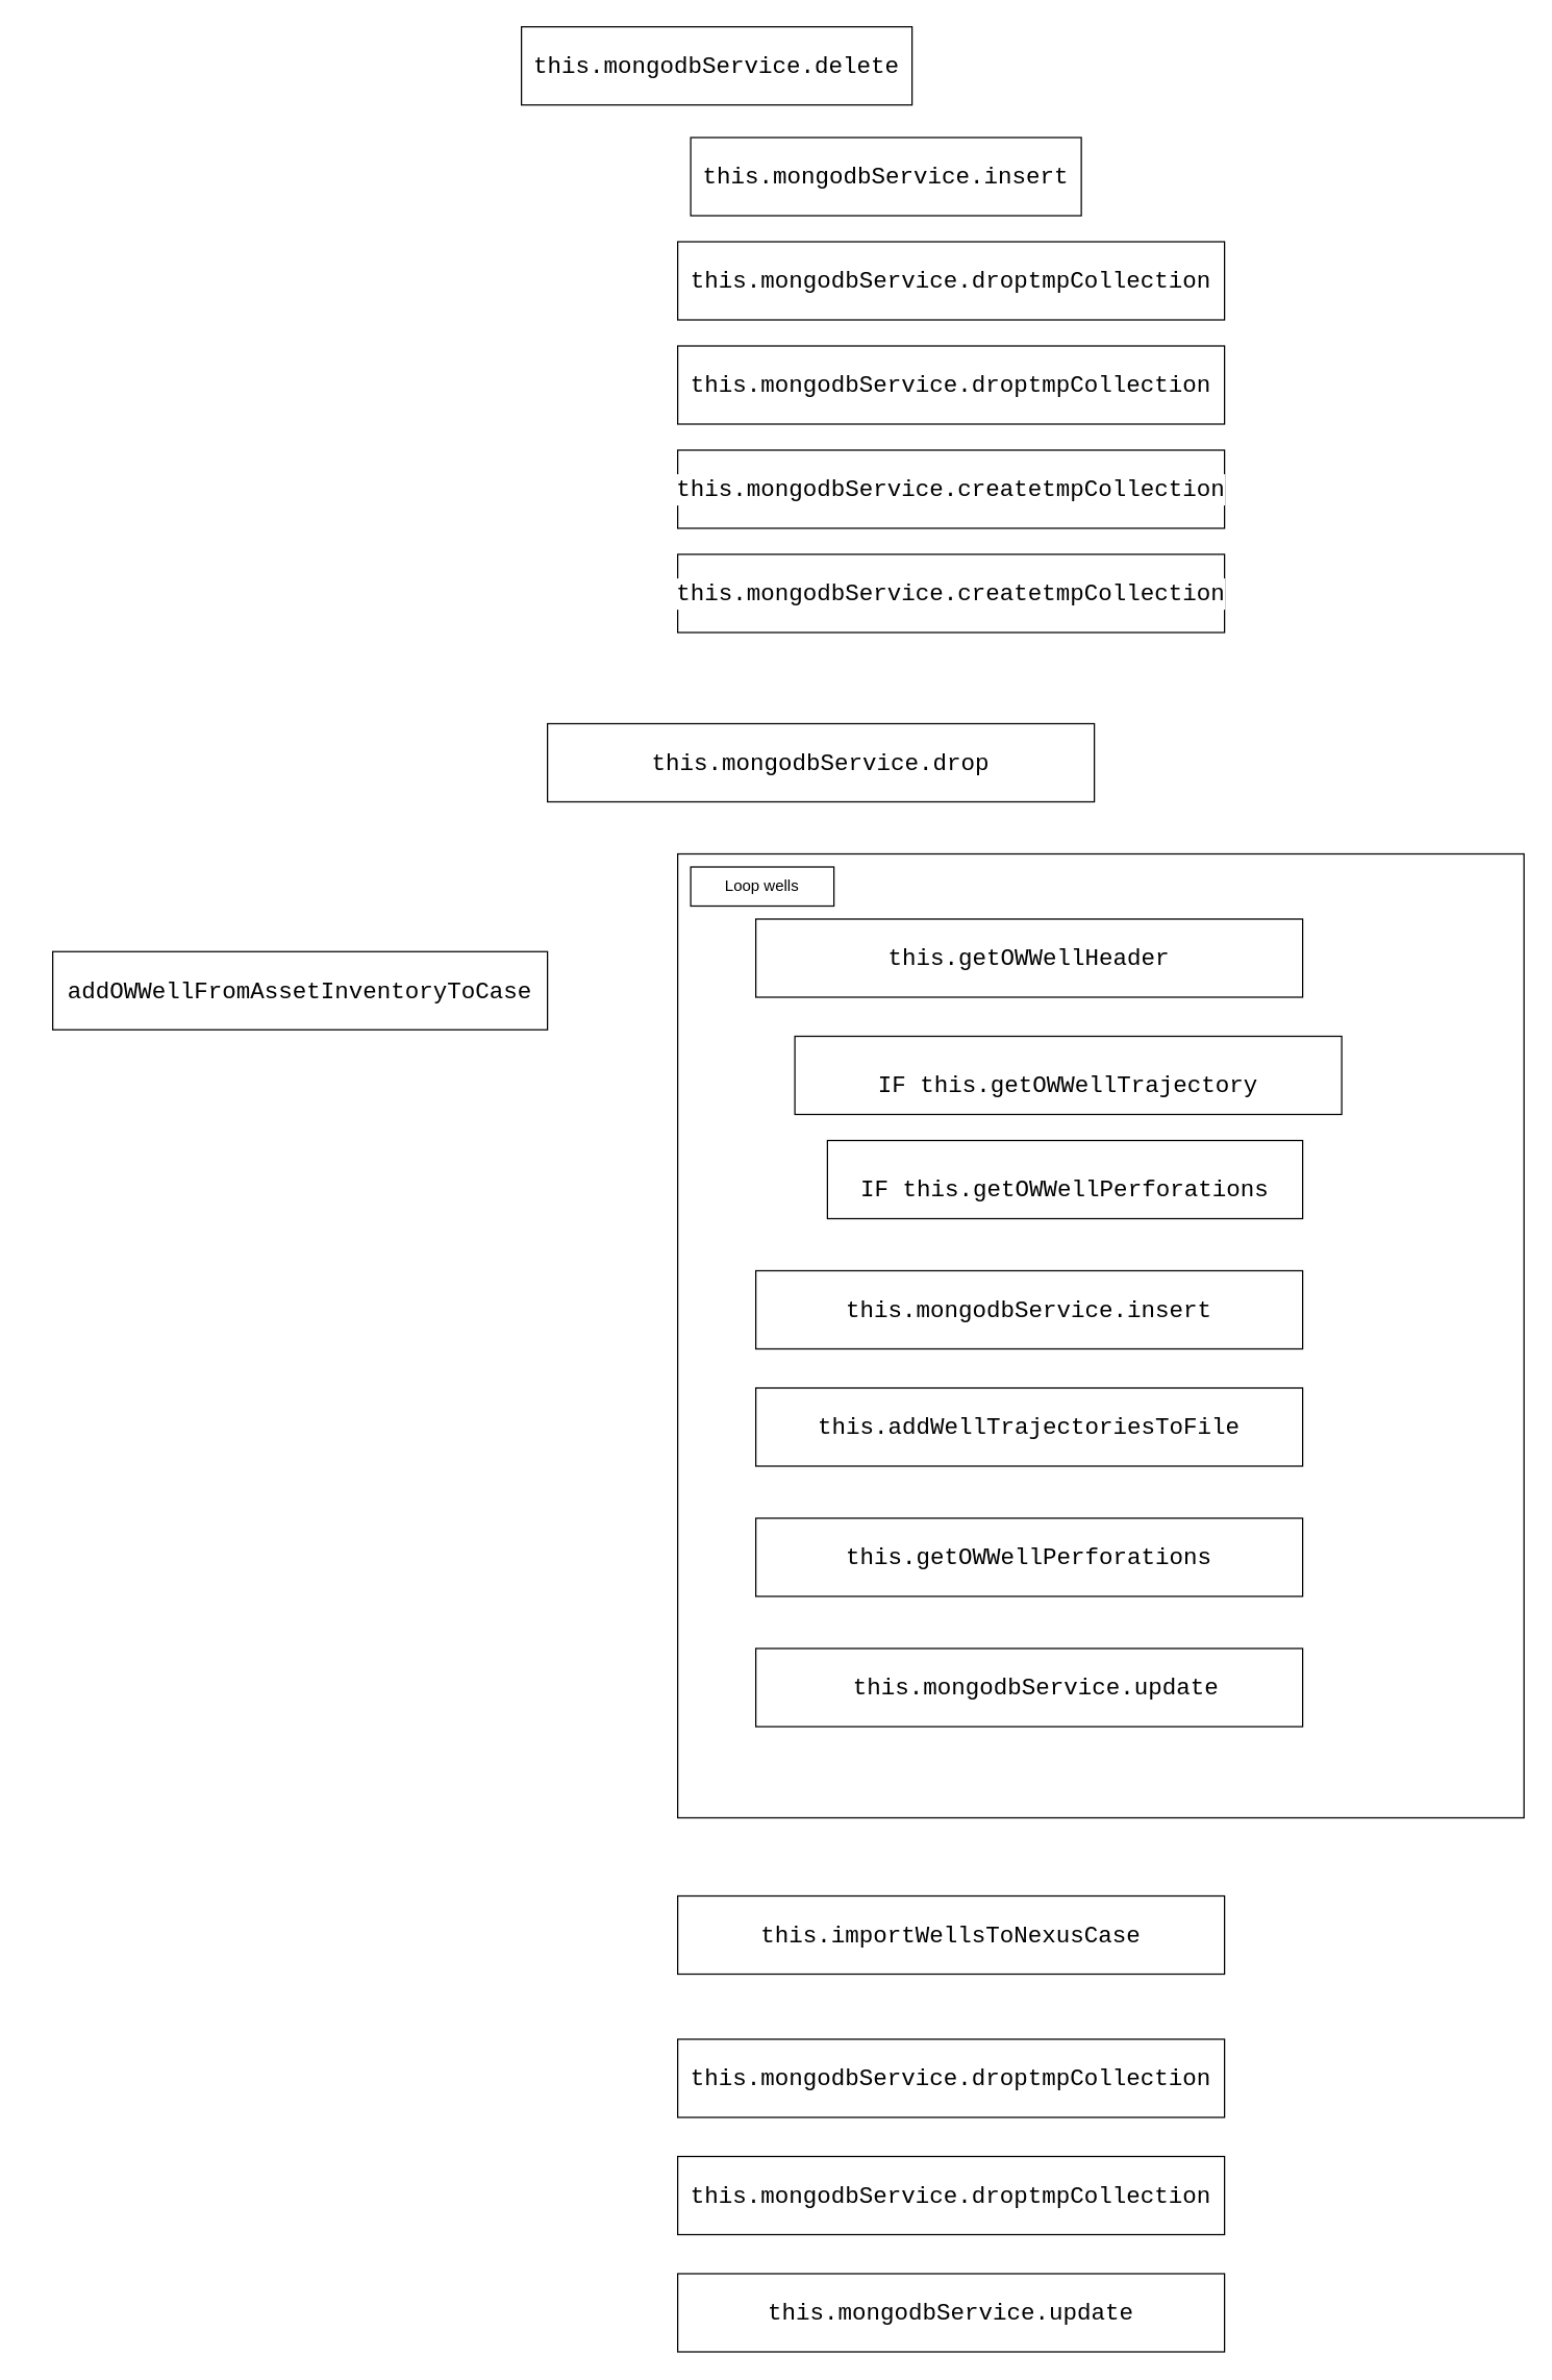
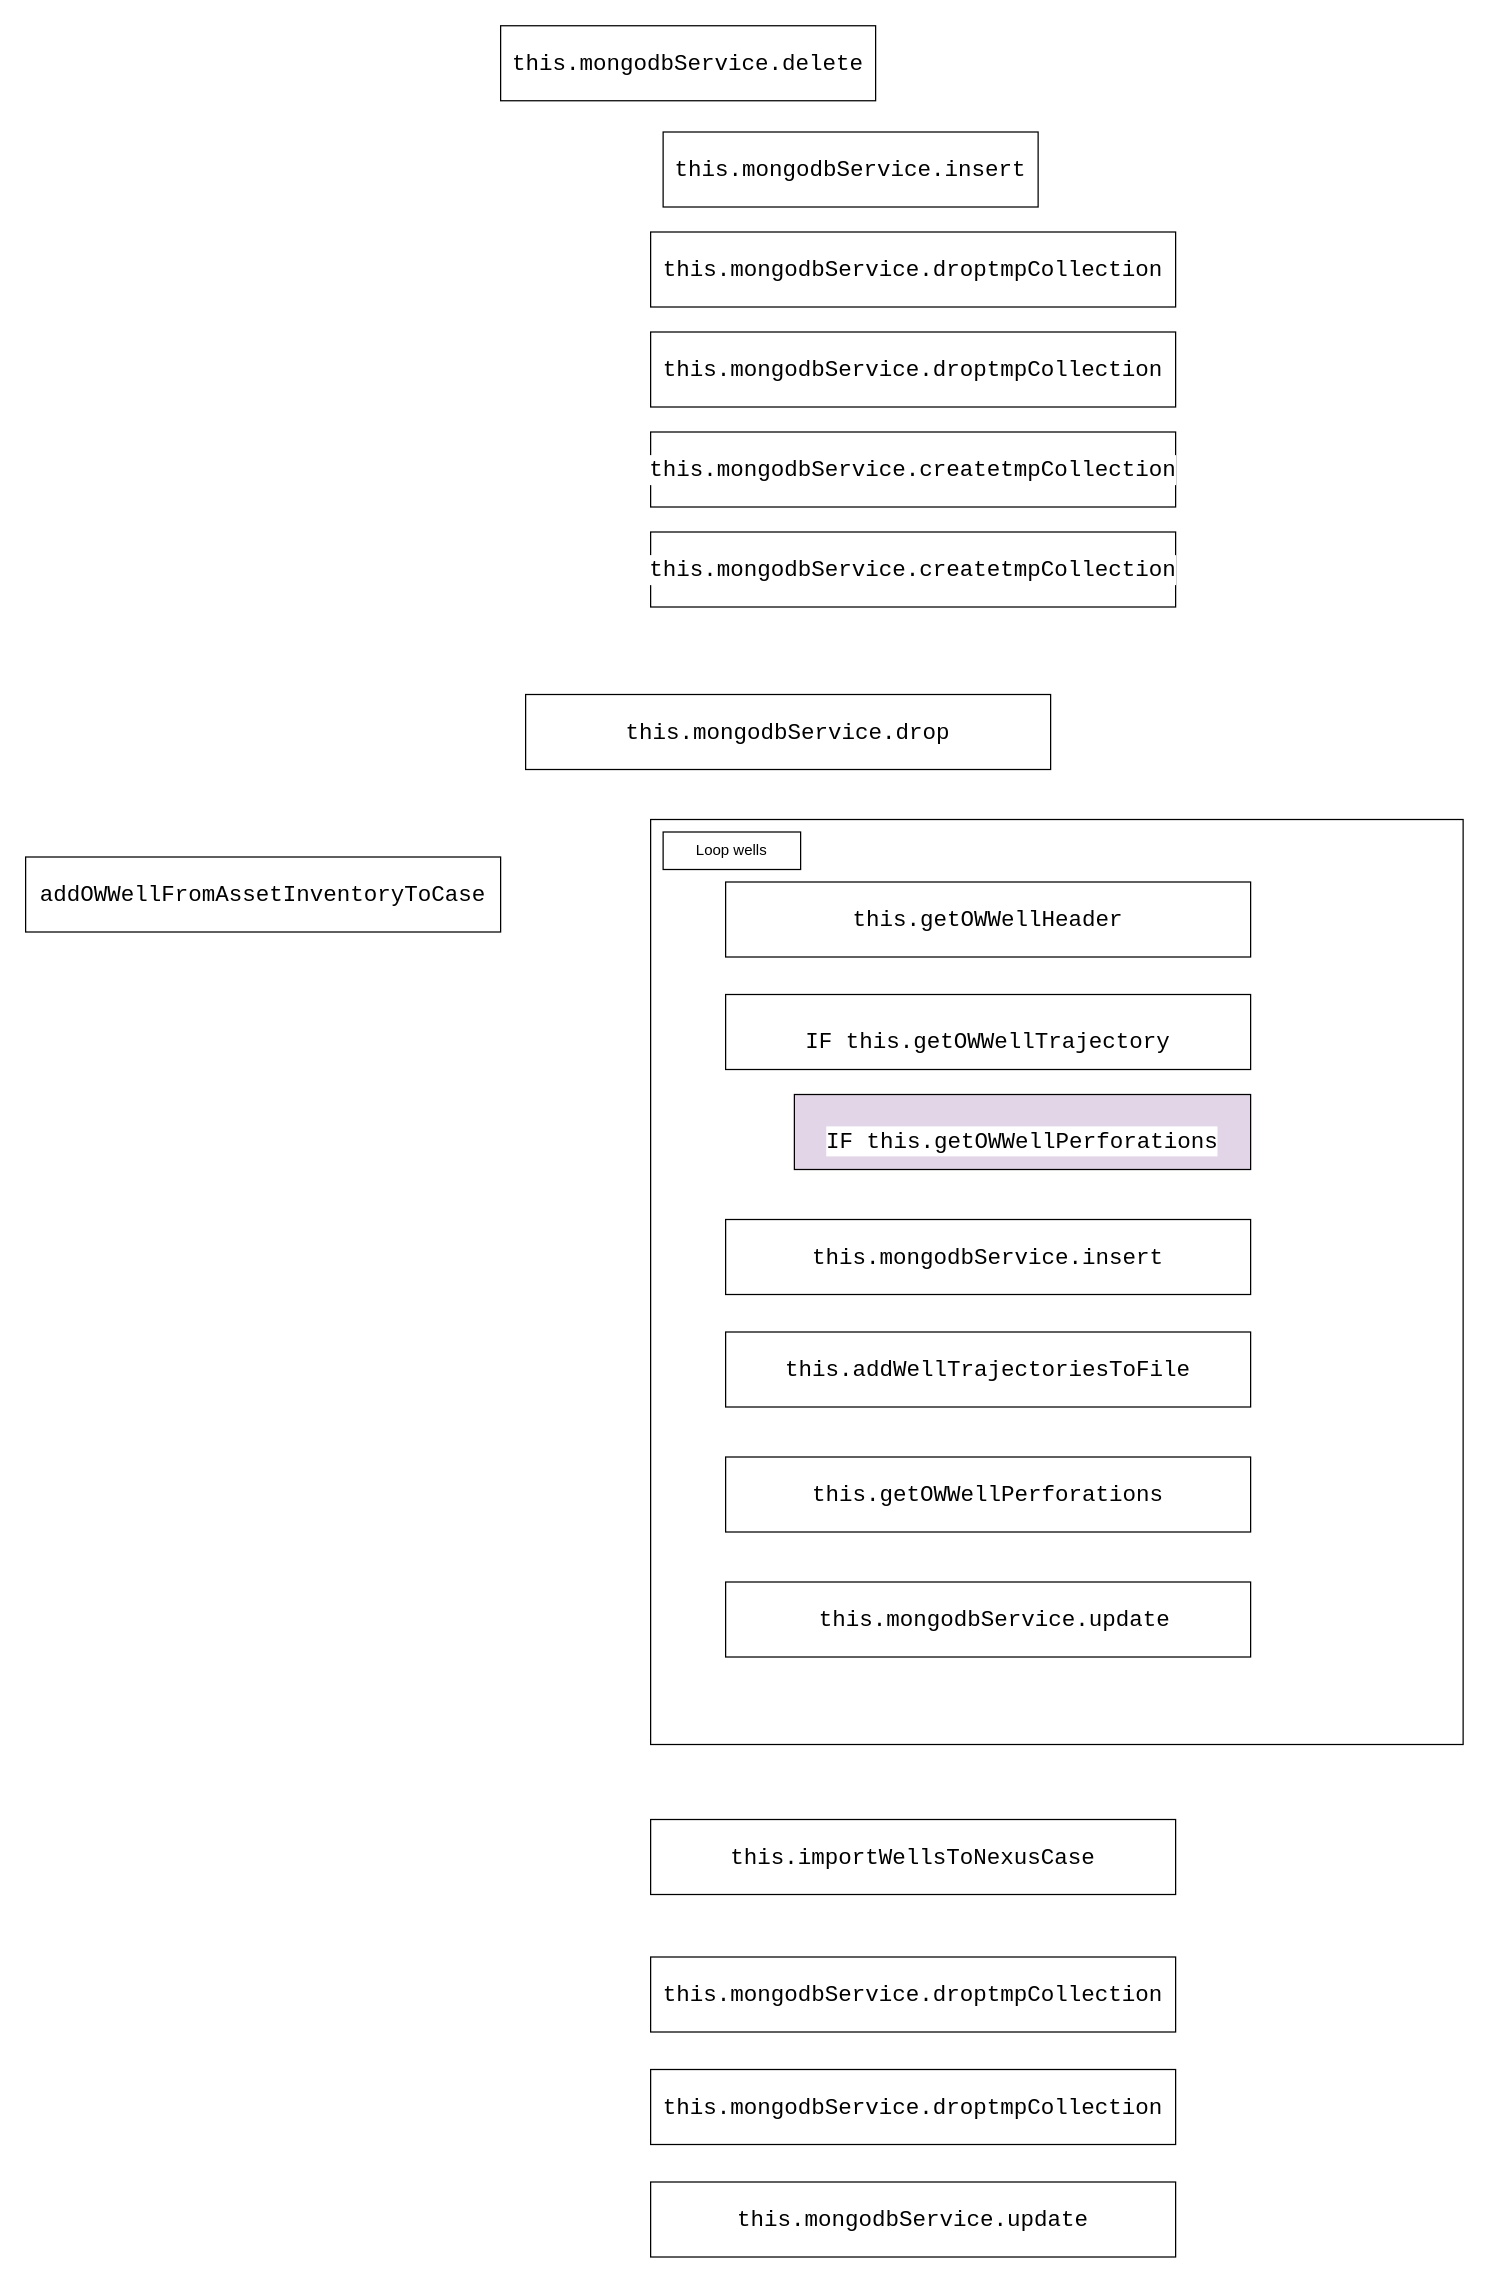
  <mxCell id="0" />
  <mxCell id="1" parent="0" />
- <mxCell id="2" value="&lt;div style=&quot;background-color: rgb(255, 255, 255); font-family: Consolas, &amp;quot;Courier New&amp;quot;, monospace; font-size: 18px; line-height: 24px;&quot;&gt;addOWWellFromAssetInventoryToCase&lt;/div&gt;" style="rounded=0;whiteSpace=wrap;html=1;" vertex="1" parent="1"><mxGeometry x="40" y="730" width="380" height="60" as="geometry" /></mxCell>
+ <mxCell id="2" value="&lt;div style=&quot;background-color: rgb(255, 255, 255); font-family: Consolas, &amp;quot;Courier New&amp;quot;, monospace; font-size: 18px; line-height: 24px;&quot;&gt;addOWWellFromAssetInventoryToCase&lt;/div&gt;" style="rounded=0;whiteSpace=wrap;html=1;" vertex="1" parent="1"><mxGeometry x="20" y="685" width="380" height="60" as="geometry" /></mxCell>
  <mxCell id="3" value="&lt;div style=&quot;background-color: rgb(255, 255, 255); font-family: Consolas, &amp;quot;Courier New&amp;quot;, monospace; font-size: 18px; line-height: 24px;&quot;&gt;this.mongodbService.delete&lt;/div&gt;" style="rounded=0;whiteSpace=wrap;html=1;" vertex="1" parent="1"><mxGeometry x="400" y="20" width="300" height="60" as="geometry" /></mxCell>
  <mxCell id="4" value="&lt;div style=&quot;background-color: rgb(255, 255, 255); font-family: Consolas, &amp;quot;Courier New&amp;quot;, monospace; font-size: 18px; line-height: 24px;&quot;&gt;&lt;br&gt;&lt;/div&gt;" style="rounded=0;whiteSpace=wrap;html=1;align=left;" vertex="1" parent="1"><mxGeometry x="520" y="655" width="650" height="740" as="geometry" /></mxCell>
  <mxCell id="5" value="&lt;div style=&quot;background-color: rgb(255, 255, 255); font-family: Consolas, &amp;quot;Courier New&amp;quot;, monospace; font-size: 18px; line-height: 24px;&quot;&gt;this.mongodbService.droptmpCollection&lt;/div&gt;" style="rounded=0;whiteSpace=wrap;html=1;" vertex="1" parent="1"><mxGeometry x="520" y="185" width="420" height="60" as="geometry" /></mxCell>
  <mxCell id="6" value="&lt;div style=&quot;background-color: rgb(255, 255, 255); font-family: Consolas, &amp;quot;Courier New&amp;quot;, monospace; font-size: 18px; line-height: 24px;&quot;&gt;this.mongodbService.droptmpCollection&lt;/div&gt;" style="rounded=0;whiteSpace=wrap;html=1;" vertex="1" parent="1"><mxGeometry x="520" y="265" width="420" height="60" as="geometry" /></mxCell>
  <mxCell id="7" value="&lt;div style=&quot;background-color: rgb(255, 255, 255); font-family: Consolas, &amp;quot;Courier New&amp;quot;, monospace; font-size: 18px; line-height: 24px;&quot;&gt;this.mongodbService.createtmpCollection&lt;/div&gt;" style="rounded=0;whiteSpace=wrap;html=1;" vertex="1" parent="1"><mxGeometry x="520" y="345" width="420" height="60" as="geometry" /></mxCell>
  <mxCell id="8" value="&lt;div style=&quot;background-color: rgb(255, 255, 255); font-family: Consolas, &amp;quot;Courier New&amp;quot;, monospace; font-size: 18px; line-height: 24px;&quot;&gt;this.mongodbService.createtmpCollection&lt;/div&gt;" style="rounded=0;whiteSpace=wrap;html=1;" vertex="1" parent="1"><mxGeometry x="520" y="425" width="420" height="60" as="geometry" /></mxCell>
  <mxCell id="9" value="&lt;div style=&quot;background-color: rgb(255, 255, 255); font-family: Consolas, &amp;quot;Courier New&amp;quot;, monospace; font-size: 18px; line-height: 24px;&quot;&gt;this.mongodbService.drop&lt;/div&gt;" style="rounded=0;whiteSpace=wrap;html=1;" vertex="1" parent="1"><mxGeometry x="420" y="555" width="420" height="60" as="geometry" /></mxCell>
  <mxCell id="10" value="&lt;div style=&quot;background-color: rgb(255, 255, 255); font-family: Consolas, &amp;quot;Courier New&amp;quot;, monospace; font-size: 18px; line-height: 24px;&quot;&gt;this.mongodbService.insert&lt;/div&gt;" style="rounded=0;whiteSpace=wrap;html=1;" vertex="1" parent="1"><mxGeometry x="530" y="105" width="300" height="60" as="geometry" /></mxCell>
  <mxCell id="11" value="Loop wells" style="rounded=0;whiteSpace=wrap;html=1;" vertex="1" parent="1"><mxGeometry x="530" y="665" width="110" height="30" as="geometry" /></mxCell>
  <mxCell id="12" value="&lt;div style=&quot;background-color: rgb(255, 255, 255); font-family: Consolas, &amp;quot;Courier New&amp;quot;, monospace; font-size: 18px; line-height: 24px;&quot;&gt;this&lt;span style=&quot;&quot;&gt;.&lt;/span&gt;getOWWellHeader&lt;/div&gt;" style="rounded=0;whiteSpace=wrap;html=1;" vertex="1" parent="1"><mxGeometry x="580" y="705" width="420" height="60" as="geometry" /></mxCell>
- <mxCell id="13" value="&lt;br&gt;&lt;div style=&quot;color: rgb(0, 0, 0); background-color: rgb(255, 255, 255); font-family: Consolas, &amp;quot;Courier New&amp;quot;, monospace; font-weight: normal; font-size: 18px; line-height: 24px;&quot;&gt;&lt;div&gt;&lt;span style=&quot;color: #000000;&quot;&gt;IF this.getOWWellTrajectory&lt;/span&gt;&lt;/div&gt;&lt;/div&gt;" style="rounded=0;whiteSpace=wrap;html=1;" vertex="1" parent="1"><mxGeometry x="610" y="795" width="420" height="60" as="geometry" /></mxCell>
+ <mxCell id="13" value="&lt;br&gt;&lt;div style=&quot;color: rgb(0, 0, 0); background-color: rgb(255, 255, 255); font-family: Consolas, &amp;quot;Courier New&amp;quot;, monospace; font-weight: normal; font-size: 18px; line-height: 24px;&quot;&gt;&lt;div&gt;&lt;span style=&quot;color: #000000;&quot;&gt;IF this.getOWWellTrajectory&lt;/span&gt;&lt;/div&gt;&lt;/div&gt;" style="rounded=0;whiteSpace=wrap;html=1;" vertex="1" parent="1"><mxGeometry x="580" y="795" width="420" height="60" as="geometry" /></mxCell>
  <mxCell id="14" value="&lt;div style=&quot;background-color: rgb(255, 255, 255); font-family: Consolas, &amp;quot;Courier New&amp;quot;, monospace; font-size: 18px; line-height: 24px;&quot;&gt;&lt;div style=&quot;line-height: 24px;&quot;&gt;this.mongodbService.insert&lt;/div&gt;&lt;/div&gt;" style="rounded=0;whiteSpace=wrap;html=1;" vertex="1" parent="1"><mxGeometry x="580" y="975" width="420" height="60" as="geometry" /></mxCell>
- <mxCell id="15" value="&lt;br&gt;&lt;div style=&quot;color: rgb(0, 0, 0); background-color: rgb(255, 255, 255); font-family: Consolas, &amp;quot;Courier New&amp;quot;, monospace; font-weight: normal; font-size: 18px; line-height: 24px;&quot;&gt;&lt;div&gt;&lt;span style=&quot;color: #000000;&quot;&gt;IF this.&lt;/span&gt;getOWWellPerforations&lt;/div&gt;&lt;/div&gt;" style="rounded=0;whiteSpace=wrap;html=1;" vertex="1" parent="1"><mxGeometry x="635" y="875" width="365" height="60" as="geometry" /></mxCell>
+ <mxCell id="15" value="&lt;br&gt;&lt;div style=&quot;color: rgb(0, 0, 0); background-color: rgb(255, 255, 255); font-family: Consolas, &amp;quot;Courier New&amp;quot;, monospace; font-weight: normal; font-size: 18px; line-height: 24px;&quot;&gt;&lt;div&gt;&lt;span style=&quot;color: #000000;&quot;&gt;IF this.&lt;/span&gt;getOWWellPerforations&lt;/div&gt;&lt;/div&gt;" style="rounded=0;whiteSpace=wrap;html=1;fillColor=#e1d5e7;" vertex="1" parent="1"><mxGeometry x="635" y="875" width="365" height="60" as="geometry" /></mxCell>
  <mxCell id="16" value="&lt;div style=&quot;background-color: rgb(255, 255, 255); font-family: Consolas, &amp;quot;Courier New&amp;quot;, monospace; font-size: 18px; line-height: 24px;&quot;&gt;&lt;div style=&quot;line-height: 24px;&quot;&gt;this.addWellTrajectoriesToFile&lt;/div&gt;&lt;/div&gt;" style="rounded=0;whiteSpace=wrap;html=1;" vertex="1" parent="1"><mxGeometry x="580" y="1065" width="420" height="60" as="geometry" /></mxCell>
  <mxCell id="17" value="&lt;div style=&quot;background-color: rgb(255, 255, 255); font-family: Consolas, &amp;quot;Courier New&amp;quot;, monospace; font-size: 18px; line-height: 24px;&quot;&gt;&lt;div style=&quot;line-height: 24px;&quot;&gt;this.getOWWellPerforations&lt;/div&gt;&lt;/div&gt;" style="rounded=0;whiteSpace=wrap;html=1;" vertex="1" parent="1"><mxGeometry x="580" y="1165" width="420" height="60" as="geometry" /></mxCell>
  <mxCell id="18" value="&lt;div style=&quot;background-color: rgb(255, 255, 255); font-family: Consolas, &amp;quot;Courier New&amp;quot;, monospace; font-size: 18px; line-height: 24px;&quot;&gt;&lt;div style=&quot;line-height: 24px;&quot;&gt;&amp;nbsp;this.mongodbService.update&lt;/div&gt;&lt;/div&gt;" style="rounded=0;whiteSpace=wrap;html=1;" vertex="1" parent="1"><mxGeometry x="580" y="1265" width="420" height="60" as="geometry" /></mxCell>
  <mxCell id="19" value="&lt;div style=&quot;background-color: rgb(255, 255, 255); font-family: Consolas, &amp;quot;Courier New&amp;quot;, monospace; font-size: 18px; line-height: 24px;&quot;&gt;&lt;div style=&quot;line-height: 24px;&quot;&gt;this.importWellsToNexusCase&lt;/div&gt;&lt;/div&gt;" style="rounded=0;whiteSpace=wrap;html=1;" vertex="1" parent="1"><mxGeometry x="520" y="1455" width="420" height="60" as="geometry" /></mxCell>
  <mxCell id="20" value="&lt;div style=&quot;background-color: rgb(255, 255, 255); font-family: Consolas, &amp;quot;Courier New&amp;quot;, monospace; font-size: 18px; line-height: 24px;&quot;&gt;&lt;div style=&quot;line-height: 24px;&quot;&gt;this.mongodbService.droptmpCollection&lt;/div&gt;&lt;/div&gt;" style="rounded=0;whiteSpace=wrap;html=1;" vertex="1" parent="1"><mxGeometry x="520" y="1565" width="420" height="60" as="geometry" /></mxCell>
  <mxCell id="21" value="&lt;div style=&quot;background-color: rgb(255, 255, 255); font-family: Consolas, &amp;quot;Courier New&amp;quot;, monospace; font-size: 18px; line-height: 24px;&quot;&gt;&lt;div style=&quot;line-height: 24px;&quot;&gt;this.mongodbService.droptmpCollection&lt;/div&gt;&lt;/div&gt;" style="rounded=0;whiteSpace=wrap;html=1;" vertex="1" parent="1"><mxGeometry x="520" y="1655" width="420" height="60" as="geometry" /></mxCell>
  <mxCell id="22" value="&lt;div style=&quot;background-color: rgb(255, 255, 255); font-family: Consolas, &amp;quot;Courier New&amp;quot;, monospace; font-size: 18px; line-height: 24px;&quot;&gt;&lt;div style=&quot;line-height: 24px;&quot;&gt;&lt;div style=&quot;line-height: 24px;&quot;&gt;this.mongodbService.update&lt;/div&gt;&lt;/div&gt;&lt;/div&gt;" style="rounded=0;whiteSpace=wrap;html=1;" vertex="1" parent="1"><mxGeometry x="520" y="1745" width="420" height="60" as="geometry" /></mxCell>
